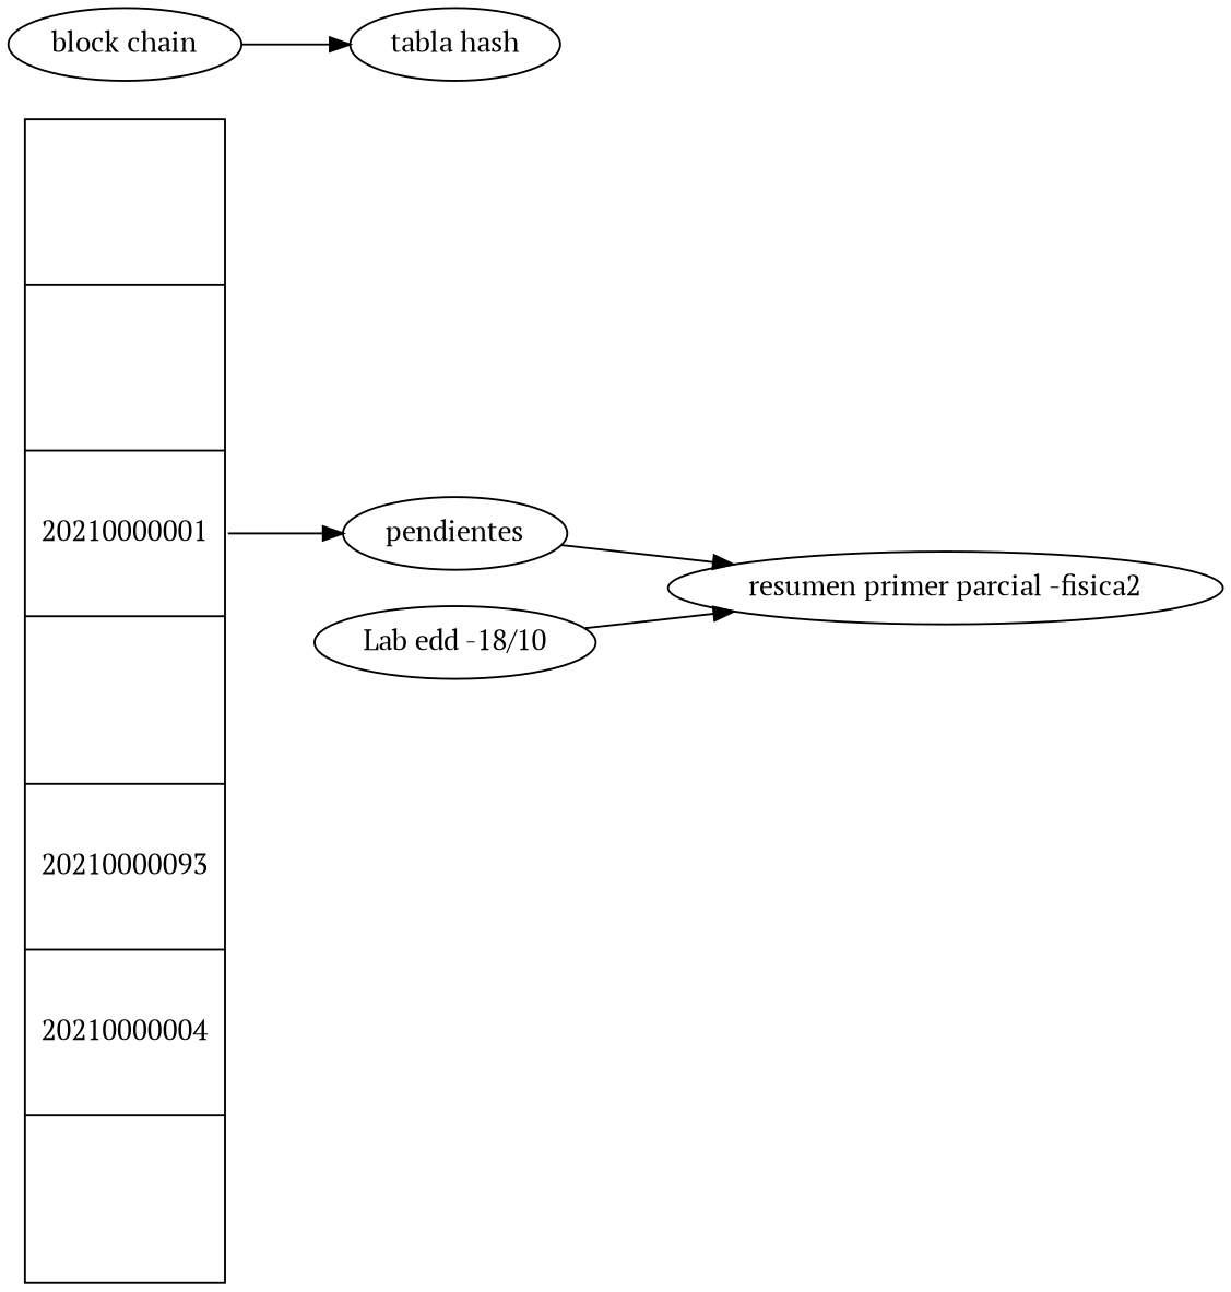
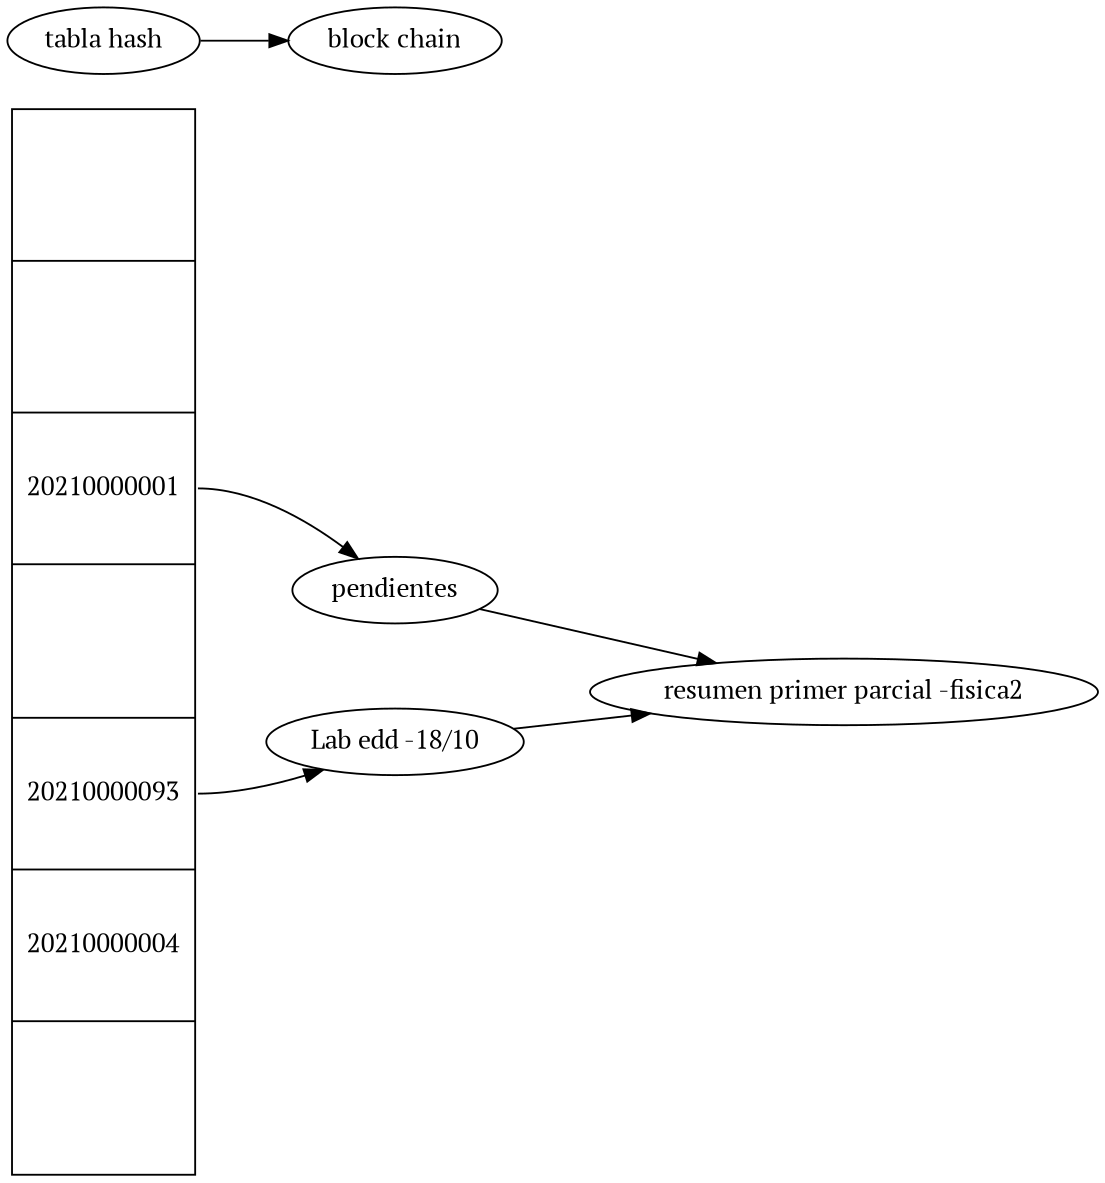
  digraph {
    fontname="PT Serif"
    rankdir=LR
    node [fontname="PT Serif" shape=ellipse]
    edge [fontname="PT Serif"]
    n1 [height=8 label="<f0> |<f1> |<f2> 20210000001|<f3> |<f4> 20210000093|<f5> 20210000004|<f6> " shape=record]
    n2 [label=pendientes]
    n3 [label="Lab edd -18/10"]
    n4 [label="resumen primer parcial -fisica2"]
    n5 [label="block chain"]
    n6 [label="tabla hash"]
    n1 -> n2 [tailport=f2]
+   n1 -> n3 [tailport=f4]
    n2 -> n4
    n3 -> n4
-   n5 -> n6
+   n6 -> n5
  }
